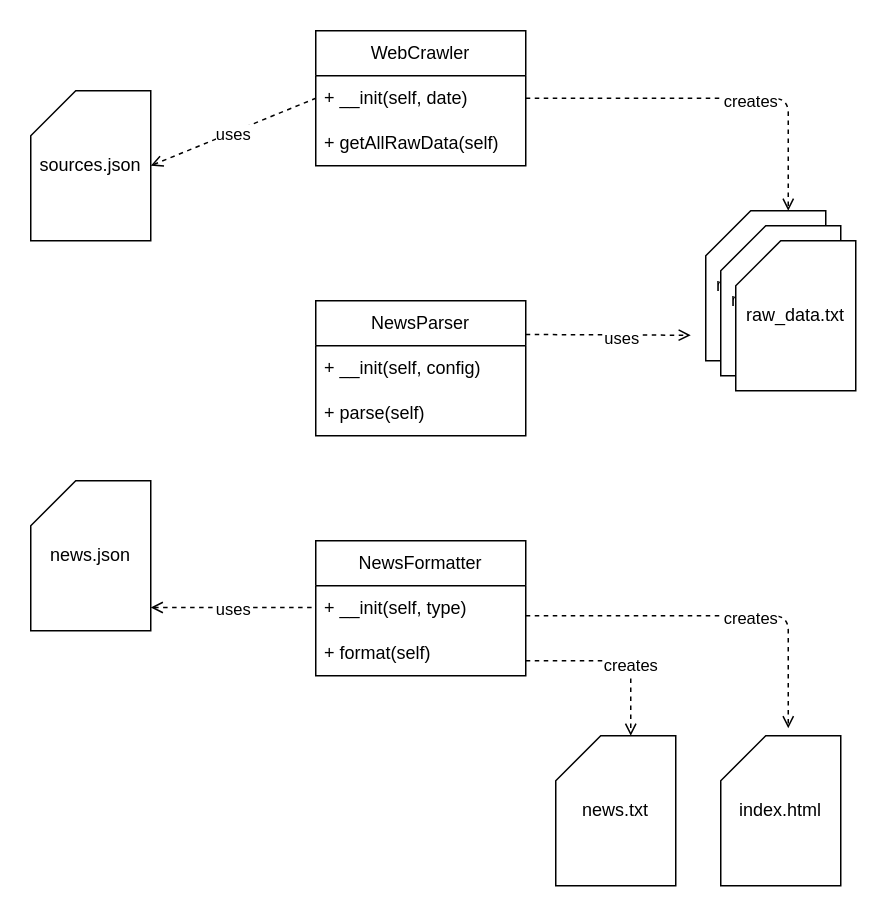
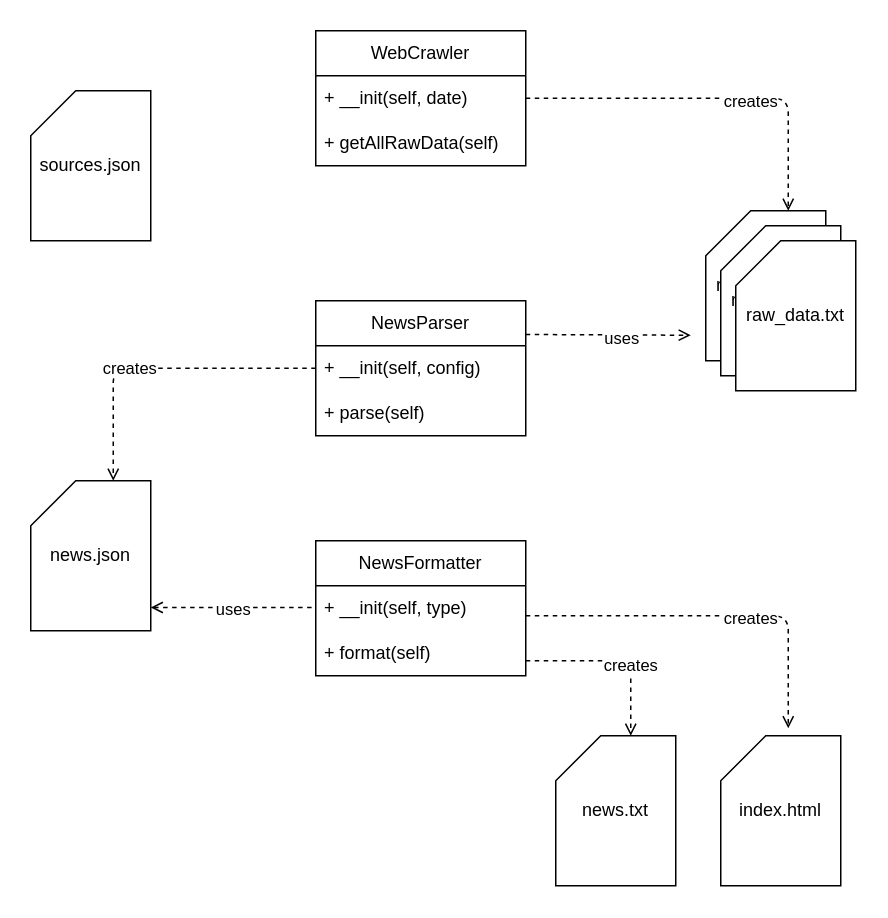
  <mxCell id="0" />
  <mxCell id="1" parent="0" />
  <mxCell id="2" value="WebCrawler" style="swimlane;fontStyle=0;childLayout=stackLayout;horizontal=1;startSize=30;horizontalStack=0;resizeParent=1;resizeParentMax=0;resizeLast=0;collapsible=1;marginBottom=0;whiteSpace=wrap;html=1;fillStyle=solid;" vertex="1" parent="1"><mxGeometry x="210" y="20" width="140" height="90" as="geometry" /></mxCell>
  <mxCell id="3" value="+ __init(self, date)" style="text;strokeColor=none;fillColor=none;align=left;verticalAlign=middle;spacingLeft=4;spacingRight=4;overflow=hidden;points=[[0,0.5],[1,0.5]];portConstraint=eastwest;rotatable=0;whiteSpace=wrap;html=1;" vertex="1" parent="2"><mxGeometry y="30" width="140" height="30" as="geometry" /></mxCell>
  <mxCell id="4" value="+ getAllRawData(self)" style="text;strokeColor=none;fillColor=none;align=left;verticalAlign=middle;spacingLeft=4;spacingRight=4;overflow=hidden;points=[[0,0.5],[1,0.5]];portConstraint=eastwest;rotatable=0;whiteSpace=wrap;html=1;" vertex="1" parent="2"><mxGeometry y="60" width="140" height="30" as="geometry" /></mxCell>
  <mxCell id="5" value="sources.json" style="shape=card;whiteSpace=wrap;html=1;" vertex="1" parent="1"><mxGeometry x="20" y="60" width="80" height="100" as="geometry" /></mxCell>
- <mxCell id="6" value="" style="endArrow=none;dashed=1;html=1;entryX=0;entryY=0.5;entryDx=0;entryDy=0;exitX=1;exitY=0.5;exitDx=0;exitDy=0;exitPerimeter=0;startArrow=open;startFill=0;" edge="1" parent="1" source="5" target="3"><mxGeometry width="50" height="50" relative="1" as="geometry"><mxPoint x="290" y="360" as="sourcePoint" /><mxPoint x="340" y="310" as="targetPoint" /></mxGeometry></mxCell>
- <mxCell id="7" value="uses" style="edgeLabel;html=1;align=center;verticalAlign=middle;resizable=0;points=[];" vertex="1" connectable="0" parent="6"><mxGeometry x="-0.018" y="-1" relative="1" as="geometry"><mxPoint as="offset" /></mxGeometry></mxCell>
  <mxCell id="8" value="raw_data.txt" style="shape=card;whiteSpace=wrap;html=1;" vertex="1" parent="1"><mxGeometry x="470" y="140" width="80" height="100" as="geometry" /></mxCell>
  <mxCell id="9" value="NewsParser" style="swimlane;fontStyle=0;childLayout=stackLayout;horizontal=1;startSize=30;horizontalStack=0;resizeParent=1;resizeParentMax=0;resizeLast=0;collapsible=1;marginBottom=0;whiteSpace=wrap;html=1;" vertex="1" parent="1"><mxGeometry x="210" y="200" width="140" height="90" as="geometry" /></mxCell>
  <mxCell id="10" value="+ __init(self, config)" style="text;strokeColor=none;fillColor=none;align=left;verticalAlign=middle;spacingLeft=4;spacingRight=4;overflow=hidden;points=[[0,0.5],[1,0.5]];portConstraint=eastwest;rotatable=0;whiteSpace=wrap;html=1;" vertex="1" parent="9"><mxGeometry y="30" width="140" height="30" as="geometry" /></mxCell>
  <mxCell id="11" value="+ parse(self)" style="text;strokeColor=none;fillColor=none;align=left;verticalAlign=middle;spacingLeft=4;spacingRight=4;overflow=hidden;points=[[0,0.5],[1,0.5]];portConstraint=eastwest;rotatable=0;whiteSpace=wrap;html=1;" vertex="1" parent="9"><mxGeometry y="60" width="140" height="30" as="geometry" /></mxCell>
  <mxCell id="12" value="raw_data.txt" style="shape=card;whiteSpace=wrap;html=1;" vertex="1" parent="1"><mxGeometry x="480" y="150" width="80" height="100" as="geometry" /></mxCell>
  <mxCell id="13" value="raw_data.txt" style="shape=card;whiteSpace=wrap;html=1;" vertex="1" parent="1"><mxGeometry x="490" y="160" width="80" height="100" as="geometry" /></mxCell>
  <mxCell id="14" value="" style="endArrow=open;dashed=1;html=1;entryX=0;entryY=0;entryDx=55;entryDy=0;entryPerimeter=0;exitX=1;exitY=0.5;exitDx=0;exitDy=0;startArrow=none;startFill=0;endFill=0;" edge="1" parent="1" source="3" target="8"><mxGeometry width="50" height="50" relative="1" as="geometry"><mxPoint x="290" y="360" as="sourcePoint" /><mxPoint x="340" y="310" as="targetPoint" /><Array as="points"><mxPoint x="525" y="65" /></Array></mxGeometry></mxCell>
  <mxCell id="15" value="creates" style="edgeLabel;html=1;align=center;verticalAlign=middle;resizable=0;points=[];" vertex="1" connectable="0" parent="14"><mxGeometry x="0.192" y="-1" relative="1" as="geometry"><mxPoint as="offset" /></mxGeometry></mxCell>
  <mxCell id="16" value="" style="endArrow=open;dashed=1;html=1;exitX=1;exitY=0.25;exitDx=0;exitDy=0;endFill=0;" edge="1" parent="1" source="9"><mxGeometry width="50" height="50" relative="1" as="geometry"><mxPoint x="290" y="360" as="sourcePoint" /><mxPoint x="460" y="223" as="targetPoint" /></mxGeometry></mxCell>
  <mxCell id="17" value="uses" style="edgeLabel;html=1;align=center;verticalAlign=middle;resizable=0;points=[];" vertex="1" connectable="0" parent="16"><mxGeometry x="0.164" y="-2" relative="1" as="geometry"><mxPoint as="offset" /></mxGeometry></mxCell>
+ <mxCell id="18" value="" style="endArrow=open;dashed=1;html=1;entryX=0;entryY=0;entryDx=55;entryDy=0;entryPerimeter=0;exitX=0;exitY=0.5;exitDx=0;exitDy=0;startArrow=none;startFill=0;endFill=0;" edge="1" parent="1" source="10" target="20"><mxGeometry width="50" height="50" relative="1" as="geometry"><mxPoint x="50" y="350" as="sourcePoint" /><mxPoint x="225" y="425" as="targetPoint" /><Array as="points"><mxPoint x="75" y="245" /></Array></mxGeometry></mxCell>
+ <mxCell id="19" value="creates" style="edgeLabel;html=1;align=center;verticalAlign=middle;resizable=0;points=[];" vertex="1" connectable="0" parent="18"><mxGeometry x="0.192" y="-1" relative="1" as="geometry"><mxPoint as="offset" /></mxGeometry></mxCell>
  <mxCell id="20" value="news.json" style="shape=card;whiteSpace=wrap;html=1;" vertex="1" parent="1"><mxGeometry x="20" y="320" width="80" height="100" as="geometry" /></mxCell>
  <mxCell id="21" value="NewsFormatter" style="swimlane;fontStyle=0;childLayout=stackLayout;horizontal=1;startSize=30;horizontalStack=0;resizeParent=1;resizeParentMax=0;resizeLast=0;collapsible=1;marginBottom=0;whiteSpace=wrap;html=1;" vertex="1" parent="1"><mxGeometry x="210" y="360" width="140" height="90" as="geometry" /></mxCell>
  <mxCell id="22" value="+ __init(self, type)" style="text;strokeColor=none;fillColor=none;align=left;verticalAlign=middle;spacingLeft=4;spacingRight=4;overflow=hidden;points=[[0,0.5],[1,0.5]];portConstraint=eastwest;rotatable=0;whiteSpace=wrap;html=1;" vertex="1" parent="21"><mxGeometry y="30" width="140" height="30" as="geometry" /></mxCell>
  <mxCell id="23" value="+ format(self)" style="text;strokeColor=none;fillColor=none;align=left;verticalAlign=middle;spacingLeft=4;spacingRight=4;overflow=hidden;points=[[0,0.5],[1,0.5]];portConstraint=eastwest;rotatable=0;whiteSpace=wrap;html=1;" vertex="1" parent="21"><mxGeometry y="60" width="140" height="30" as="geometry" /></mxCell>
  <mxCell id="24" value="" style="endArrow=none;dashed=1;html=1;entryX=0;entryY=0.5;entryDx=0;entryDy=0;exitX=1;exitY=0.5;exitDx=0;exitDy=0;exitPerimeter=0;startArrow=open;startFill=0;" edge="1" parent="1"><mxGeometry width="50" height="50" relative="1" as="geometry"><mxPoint x="100" y="404.5" as="sourcePoint" /><mxPoint x="210" y="404.5" as="targetPoint" /></mxGeometry></mxCell>
  <mxCell id="25" value="uses" style="edgeLabel;html=1;align=center;verticalAlign=middle;resizable=0;points=[];" vertex="1" connectable="0" parent="24"><mxGeometry x="-0.018" y="-1" relative="1" as="geometry"><mxPoint as="offset" /></mxGeometry></mxCell>
  <mxCell id="26" value="" style="endArrow=open;dashed=1;html=1;entryX=0;entryY=0;entryDx=55;entryDy=0;entryPerimeter=0;exitX=1;exitY=0.5;exitDx=0;exitDy=0;startArrow=none;startFill=0;endFill=0;" edge="1" parent="1"><mxGeometry width="50" height="50" relative="1" as="geometry"><mxPoint x="350" y="410" as="sourcePoint" /><mxPoint x="525" y="485" as="targetPoint" /><Array as="points"><mxPoint x="525" y="410" /></Array></mxGeometry></mxCell>
  <mxCell id="27" value="creates" style="edgeLabel;html=1;align=center;verticalAlign=middle;resizable=0;points=[];" vertex="1" connectable="0" parent="26"><mxGeometry x="0.192" y="-1" relative="1" as="geometry"><mxPoint as="offset" /></mxGeometry></mxCell>
  <mxCell id="28" value="index.html" style="shape=card;whiteSpace=wrap;html=1;" vertex="1" parent="1"><mxGeometry x="480" y="490" width="80" height="100" as="geometry" /></mxCell>
  <mxCell id="29" value="" style="endArrow=open;dashed=1;html=1;exitX=1;exitY=0.5;exitDx=0;exitDy=0;startArrow=none;startFill=0;endFill=0;" edge="1" parent="1"><mxGeometry width="50" height="50" relative="1" as="geometry"><mxPoint x="350" y="440" as="sourcePoint" /><mxPoint x="420" y="490" as="targetPoint" /><Array as="points"><mxPoint x="420" y="440" /></Array></mxGeometry></mxCell>
  <mxCell id="30" value="creates" style="edgeLabel;html=1;align=center;verticalAlign=middle;resizable=0;points=[];" vertex="1" connectable="0" parent="29"><mxGeometry x="0.192" y="-1" relative="1" as="geometry"><mxPoint as="offset" /></mxGeometry></mxCell>
  <mxCell id="31" value="news.txt&lt;br&gt;" style="shape=card;whiteSpace=wrap;html=1;" vertex="1" parent="1"><mxGeometry x="370" y="490" width="80" height="100" as="geometry" /></mxCell>
